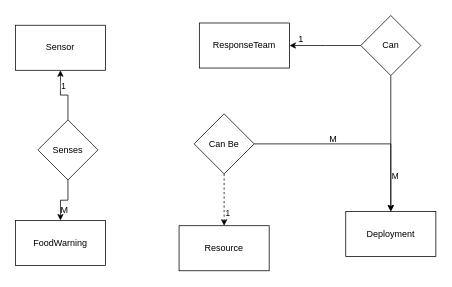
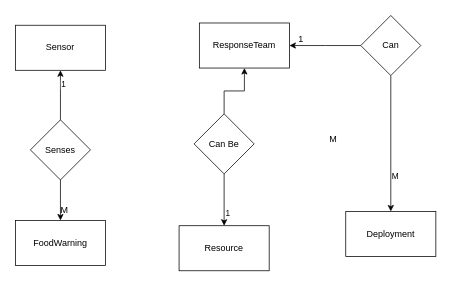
  <mxCell id="0" />
  <mxCell id="1" parent="0" />
  <mxCell id="2" value="FoodWarning" style="rounded=0;whiteSpace=wrap;html=1;" vertex="1" parent="1"><mxGeometry x="20" y="293" width="120" height="60" as="geometry" /></mxCell>
  <mxCell id="3" value="Sensor" style="rounded=0;whiteSpace=wrap;html=1;" vertex="1" parent="1"><mxGeometry x="20" y="33" width="120" height="60" as="geometry" /></mxCell>
  <mxCell id="4" value="Deployment" style="rounded=0;whiteSpace=wrap;html=1;" vertex="1" parent="1"><mxGeometry x="460" y="281" width="120" height="60" as="geometry" /></mxCell>
  <mxCell id="5" value="Resource" style="rounded=0;whiteSpace=wrap;html=1;" vertex="1" parent="1"><mxGeometry x="238" y="300" width="120" height="60" as="geometry" /></mxCell>
  <mxCell id="6" value="ResponseTeam" style="rounded=0;whiteSpace=wrap;html=1;" vertex="1" parent="1"><mxGeometry x="265" y="30" width="120" height="60" as="geometry" /></mxCell>
- <mxCell id="7" value="" style="edgeStyle=orthogonalEdgeStyle;rounded=0;orthogonalLoop=1;jettySize=auto;html=1;" edge="1" parent="1" source="10" target="4"><mxGeometry relative="1" as="geometry" /></mxCell>
- <mxCell id="8" value="" style="edgeStyle=orthogonalEdgeStyle;rounded=0;orthogonalLoop=1;jettySize=auto;html=1;dashed=1;" edge="1" parent="1" source="10" target="5"><mxGeometry relative="1" as="geometry" /></mxCell>
+ <mxCell id="7" value="" style="edgeStyle=orthogonalEdgeStyle;rounded=0;orthogonalLoop=1;jettySize=auto;html=1;" edge="1" parent="1" source="10" target="6"><mxGeometry relative="1" as="geometry" /></mxCell>
+ <mxCell id="8" value="" style="edgeStyle=orthogonalEdgeStyle;rounded=0;orthogonalLoop=1;jettySize=auto;html=1;" edge="1" parent="1" source="10" target="5"><mxGeometry relative="1" as="geometry" /></mxCell>
  <mxCell id="9" value="1" style="edgeLabel;html=1;align=center;verticalAlign=middle;resizable=0;points=[];" vertex="1" connectable="0" parent="8"><mxGeometry x="0.47" y="4" relative="1" as="geometry"><mxPoint as="offset" /></mxGeometry></mxCell>
  <mxCell id="10" value="Can Be" style="rhombus;whiteSpace=wrap;html=1;" vertex="1" parent="1"><mxGeometry x="258" y="151" width="80" height="80" as="geometry" /></mxCell>
  <mxCell id="11" value="" style="edgeStyle=orthogonalEdgeStyle;rounded=0;orthogonalLoop=1;jettySize=auto;html=1;" edge="1" parent="1" source="14" target="4"><mxGeometry relative="1" as="geometry" /></mxCell>
  <mxCell id="12" value="M" style="edgeLabel;html=1;align=center;verticalAlign=middle;resizable=0;points=[];" vertex="1" connectable="0" parent="11"><mxGeometry x="0.466" y="5" relative="1" as="geometry"><mxPoint as="offset" /></mxGeometry></mxCell>
  <mxCell id="13" value="" style="edgeStyle=orthogonalEdgeStyle;rounded=0;orthogonalLoop=1;jettySize=auto;html=1;" edge="1" parent="1" source="14"><mxGeometry relative="1" as="geometry"><mxPoint x="385" y="60" as="targetPoint" /></mxGeometry></mxCell>
  <mxCell id="14" value="Can" style="rhombus;whiteSpace=wrap;html=1;" vertex="1" parent="1"><mxGeometry x="480" y="20" width="80" height="80" as="geometry" /></mxCell>
  <mxCell id="15" value="" style="edgeStyle=orthogonalEdgeStyle;rounded=0;orthogonalLoop=1;jettySize=auto;html=1;" edge="1" parent="1" source="18" target="3"><mxGeometry relative="1" as="geometry" /></mxCell>
  <mxCell id="16" value="1" style="edgeLabel;html=1;align=center;verticalAlign=middle;resizable=0;points=[];" vertex="1" connectable="0" parent="15"><mxGeometry x="0.463" y="-3" relative="1" as="geometry"><mxPoint as="offset" /></mxGeometry></mxCell>
  <mxCell id="17" value="" style="edgeStyle=orthogonalEdgeStyle;rounded=0;orthogonalLoop=1;jettySize=auto;html=1;" edge="1" parent="1" source="18" target="2"><mxGeometry relative="1" as="geometry" /></mxCell>
- <mxCell id="18" value="Senses" style="rhombus;whiteSpace=wrap;html=1;" vertex="1" parent="1"><mxGeometry x="50" y="159" width="80" height="80" as="geometry" /></mxCell>
+ <mxCell id="18" value="Senses" style="rhombus;whiteSpace=wrap;html=1;" vertex="1" parent="1"><mxGeometry x="40" y="159" width="80" height="80" as="geometry" /></mxCell>
  <mxCell id="19" value="M" style="text;html=1;align=center;verticalAlign=middle;resizable=0;points=[];autosize=1;strokeColor=none;fillColor=none;" vertex="1" parent="1"><mxGeometry x="429" y="172" width="28" height="26" as="geometry" /></mxCell>
  <mxCell id="20" value="M" style="text;html=1;align=center;verticalAlign=middle;resizable=0;points=[];autosize=1;strokeColor=none;fillColor=none;" vertex="1" parent="1"><mxGeometry x="71" y="267" width="28" height="26" as="geometry" /></mxCell>
  <mxCell id="21" value="1" style="text;html=1;align=center;verticalAlign=middle;resizable=0;points=[];autosize=1;strokeColor=none;fillColor=none;" vertex="1" parent="1"><mxGeometry x="387" y="39" width="25" height="26" as="geometry" /></mxCell>
